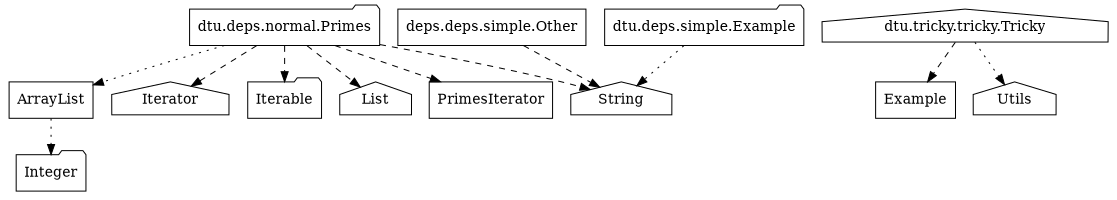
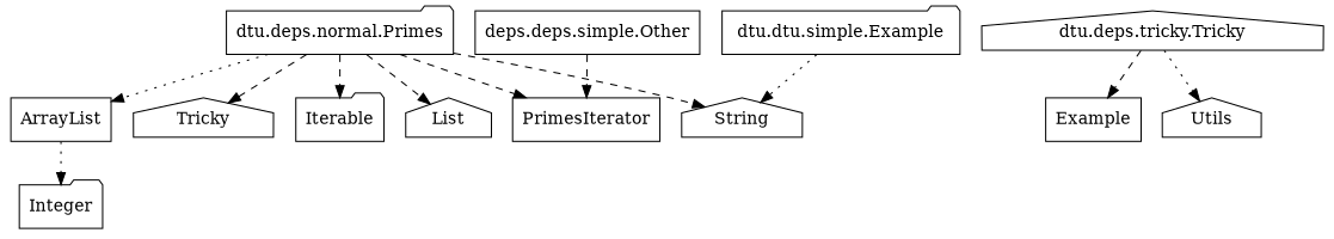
  digraph {
    node [shape=house]
    edge [style=dashed]
    "dtu.deps.normal.Primes" [shape=folder]
    Iterable [shape=folder]
    List
    ArrayList [shape=box]
    PrimesIterator [shape=box]
    String
-   Iterator
+   Iterator [label=Tricky]
    Integer [shape=folder]
    n9 [label="deps.deps.simple.Other" shape=box]
-   "dtu.deps.simple.Example" [shape=folder]
-   "dtu.deps.tricky.Tricky" [label="dtu.tricky.tricky.Tricky"]
+   "dtu.deps.simple.Example" [shape=folder label="dtu.dtu.simple.Example"]
+   "dtu.deps.tricky.Tricky"
    Example [shape=box]
    Utils
    "dtu.deps.normal.Primes" -> Iterable
    "dtu.deps.normal.Primes" -> List
    "dtu.deps.normal.Primes" -> ArrayList [style=dotted]
    "dtu.deps.normal.Primes" -> PrimesIterator
    "dtu.deps.normal.Primes" -> String
    "dtu.deps.normal.Primes" -> Iterator
    ArrayList -> Integer [style=dotted]
-   n9 -> String
+   n9 -> PrimesIterator
    "dtu.deps.simple.Example" -> String [style=dotted]
    "dtu.deps.tricky.Tricky" -> Example
    "dtu.deps.tricky.Tricky" -> Utils [style=dotted]
  }
